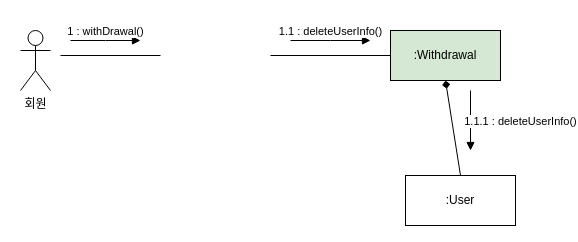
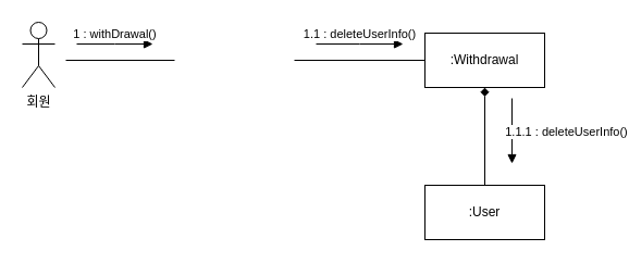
  <mxCell id="0" />
  <mxCell id="1" parent="0" />
- <mxCell id="2" value="회원" style="shape=umlActor;verticalLabelPosition=bottom;verticalAlign=top;html=1;outlineConnect=0;" parent="1" vertex="1"><mxGeometry x="20" y="30" width="30" height="60" as="geometry" /></mxCell>
- <mxCell id="3" value=":Withdrawal" style="html=1;whiteSpace=wrap;fillColor=#d5e8d4;" parent="1" vertex="1"><mxGeometry x="390" y="30" width="110" height="50" as="geometry" /></mxCell>
+ <mxCell id="2" value="회원" style="shape=umlActor;verticalLabelPosition=bottom;verticalAlign=top;html=1;outlineConnect=0;" parent="1" vertex="1"><mxGeometry x="20" y="20" width="30" height="60" as="geometry" /></mxCell>
+ <mxCell id="3" value=":Withdrawal" style="html=1;whiteSpace=wrap;" parent="1" vertex="1"><mxGeometry x="390" y="30" width="110" height="50" as="geometry" /></mxCell>
  <mxCell id="4" value="" style="line;strokeWidth=1;fillColor=none;align=left;verticalAlign=middle;spacingTop=-1;spacingLeft=3;spacingRight=3;rotatable=0;labelPosition=right;points=[];portConstraint=eastwest;strokeColor=inherit;" parent="1" vertex="1"><mxGeometry x="60" y="51" width="100" height="8" as="geometry" /></mxCell>
  <mxCell id="5" value="" style="line;strokeWidth=1;fillColor=none;align=left;verticalAlign=middle;spacingTop=-1;spacingLeft=3;spacingRight=3;rotatable=0;labelPosition=right;points=[];portConstraint=eastwest;strokeColor=inherit;" parent="1" vertex="1"><mxGeometry x="270" y="51" width="120" height="8" as="geometry" /></mxCell>
- <mxCell id="6" value=":User" style="html=1;whiteSpace=wrap;" parent="1" vertex="1"><mxGeometry x="405" y="175" width="110" height="50" as="geometry" /></mxCell>
+ <mxCell id="6" value=":User" style="html=1;whiteSpace=wrap;" parent="1" vertex="1"><mxGeometry x="390" y="170" width="110" height="50" as="geometry" /></mxCell>
  <mxCell id="7" value="" style="endArrow=diamond;html=1;rounded=0;exitX=0.5;exitY=0;exitDx=0;exitDy=0;entryX=0.5;entryY=1;entryDx=0;entryDy=0;" parent="1" source="6" target="3" edge="1"><mxGeometry width="50" height="50" relative="1" as="geometry"><mxPoint x="404.5" y="140" as="sourcePoint" /><mxPoint x="405" y="80" as="targetPoint" /></mxGeometry></mxCell>
  <mxCell id="8" value="1 : withDrawal()" style="html=1;verticalAlign=bottom;endArrow=block;edgeStyle=elbowEdgeStyle;elbow=vertical;curved=0;rounded=0;" parent="1" edge="1"><mxGeometry width="80" relative="1" as="geometry"><mxPoint x="70" y="40" as="sourcePoint" /><mxPoint x="140" y="40" as="targetPoint" /><mxPoint as="offset" /></mxGeometry></mxCell>
  <mxCell id="9" value="1.1 : deleteUserInfo()" style="html=1;verticalAlign=bottom;endArrow=block;edgeStyle=elbowEdgeStyle;elbow=vertical;curved=0;rounded=0;" parent="1" edge="1"><mxGeometry width="80" relative="1" as="geometry"><mxPoint x="290" y="40" as="sourcePoint" /><mxPoint x="370" y="40" as="targetPoint" /></mxGeometry></mxCell>
  <mxCell id="10" value="1.1.1 : deleteUserInfo()" style="html=1;verticalAlign=bottom;endArrow=block;edgeStyle=elbowEdgeStyle;elbow=vertical;curved=0;rounded=0;" parent="1" edge="1"><mxGeometry x="0.333" y="50" width="80" relative="1" as="geometry"><mxPoint x="470" y="90" as="sourcePoint" /><mxPoint x="470" y="150" as="targetPoint" /><mxPoint as="offset" /></mxGeometry></mxCell>
